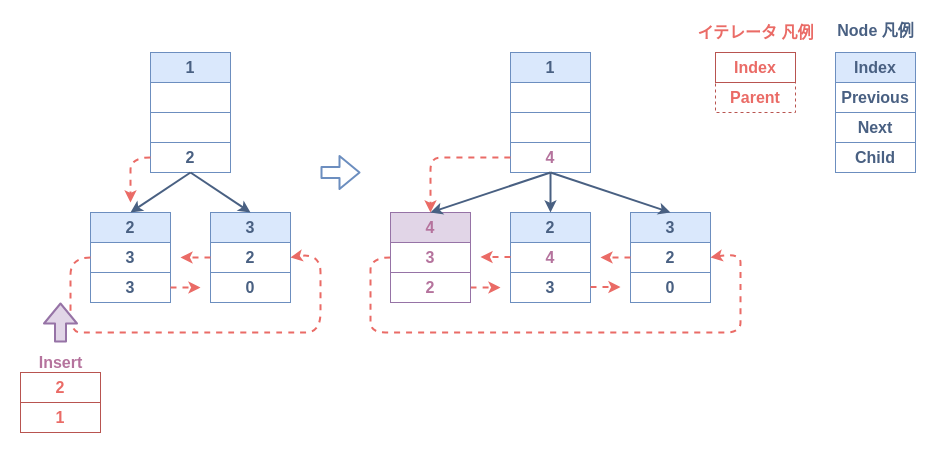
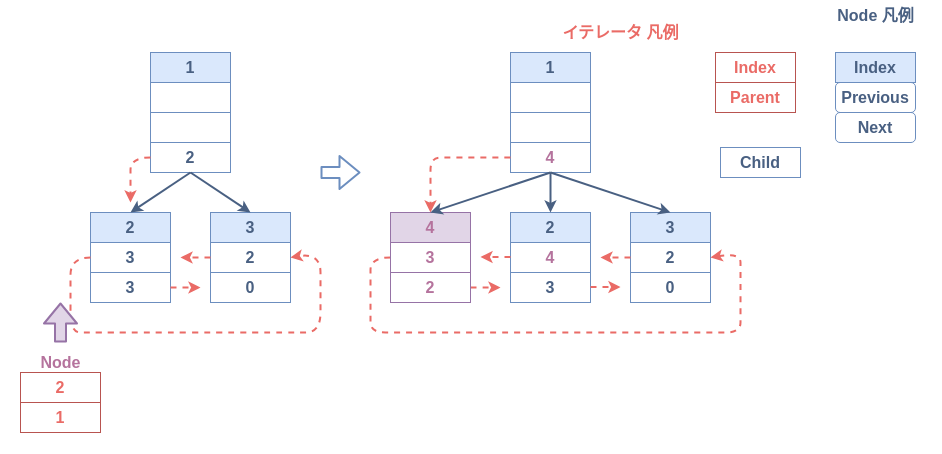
  <mxCell id="0" />
  <mxCell id="1" parent="0" />
  <mxCell id="2" value="&lt;b&gt;&lt;font style=&quot;font-size: 16px&quot; color=&quot;#496082&quot;&gt;2&lt;/font&gt;&lt;/b&gt;" style="rounded=0;whiteSpace=wrap;html=1;fillColor=#dae8fc;strokeColor=#6c8ebf;" parent="1" vertex="1"><mxGeometry x="90" y="212" width="80" height="30" as="geometry" /></mxCell>
  <mxCell id="3" value="&lt;b&gt;&lt;font style=&quot;font-size: 16px&quot; color=&quot;#496082&quot;&gt;3&lt;/font&gt;&lt;/b&gt;" style="rounded=0;whiteSpace=wrap;html=1;fillColor=none;strokeColor=#6c8ebf;" parent="1" vertex="1"><mxGeometry x="90" y="242" width="80" height="30" as="geometry" /></mxCell>
  <mxCell id="4" value="&lt;font color=&quot;#496082&quot; size=&quot;1&quot;&gt;&lt;b style=&quot;font-size: 16px&quot;&gt;3&lt;/b&gt;&lt;/font&gt;" style="rounded=0;whiteSpace=wrap;html=1;fillColor=none;strokeColor=#6c8ebf;" parent="1" vertex="1"><mxGeometry x="90" y="272" width="80" height="30" as="geometry" /></mxCell>
  <mxCell id="5" value="&lt;b&gt;&lt;font style=&quot;font-size: 16px&quot; color=&quot;#496082&quot;&gt;Index&lt;/font&gt;&lt;/b&gt;" style="rounded=0;whiteSpace=wrap;html=1;fillColor=#dae8fc;strokeColor=#6c8ebf;" parent="1" vertex="1"><mxGeometry x="835" y="52" width="80" height="30" as="geometry" /></mxCell>
- <mxCell id="6" value="&lt;b&gt;&lt;font style=&quot;font-size: 16px&quot; color=&quot;#496082&quot;&gt;Previous&lt;/font&gt;&lt;/b&gt;" style="rounded=0;whiteSpace=wrap;html=1;fillColor=none;strokeColor=#6c8ebf;" parent="1" vertex="1"><mxGeometry x="835" y="82" width="80" height="30" as="geometry" /></mxCell>
- <mxCell id="7" value="&lt;font color=&quot;#496082&quot; size=&quot;1&quot;&gt;&lt;b style=&quot;font-size: 16px&quot;&gt;Next&lt;/b&gt;&lt;/font&gt;" style="rounded=0;whiteSpace=wrap;html=1;fillColor=none;strokeColor=#6c8ebf;" parent="1" vertex="1"><mxGeometry x="835" y="112" width="80" height="30" as="geometry" /></mxCell>
- <mxCell id="8" value="&lt;b&gt;&lt;font color=&quot;#496082&quot; style=&quot;font-size: 16px&quot;&gt;Node 凡例&lt;/font&gt;&lt;/b&gt;" style="text;html=1;align=center;verticalAlign=middle;resizable=0;points=[];autosize=1;" parent="1" vertex="1"><mxGeometry x="830" y="20" width="90" height="20" as="geometry" /></mxCell>
+ <mxCell id="6" value="&lt;b&gt;&lt;font style=&quot;font-size: 16px&quot; color=&quot;#496082&quot;&gt;Previous&lt;/font&gt;&lt;/b&gt;" style="whiteSpace=wrap;html=1;fillColor=none;strokeColor=#6c8ebf;rounded=1;" parent="1" vertex="1"><mxGeometry x="835" y="82" width="80" height="30" as="geometry" /></mxCell>
+ <mxCell id="7" value="&lt;font color=&quot;#496082&quot; size=&quot;1&quot;&gt;&lt;b style=&quot;font-size: 16px&quot;&gt;Next&lt;/b&gt;&lt;/font&gt;" style="whiteSpace=wrap;html=1;fillColor=none;strokeColor=#6c8ebf;rounded=1;" parent="1" vertex="1"><mxGeometry x="835" y="112" width="80" height="30" as="geometry" /></mxCell>
+ <mxCell id="8" value="&lt;b&gt;&lt;font color=&quot;#496082&quot; style=&quot;font-size: 16px&quot;&gt;Node 凡例&lt;/font&gt;&lt;/b&gt;" style="text;html=1;align=center;verticalAlign=middle;resizable=0;points=[];autosize=1;" parent="1" vertex="1"><mxGeometry x="830" y="5" width="90" height="20" as="geometry" /></mxCell>
  <mxCell id="9" value="&lt;b&gt;&lt;font style=&quot;font-size: 16px&quot; color=&quot;#496082&quot;&gt;1&lt;/font&gt;&lt;/b&gt;" style="rounded=0;whiteSpace=wrap;html=1;fillColor=#dae8fc;strokeColor=#6c8ebf;" parent="1" vertex="1"><mxGeometry x="150" y="52" width="80" height="30" as="geometry" /></mxCell>
  <mxCell id="10" value="" style="rounded=0;whiteSpace=wrap;html=1;fillColor=none;strokeColor=#6c8ebf;" parent="1" vertex="1"><mxGeometry x="150" y="82" width="80" height="30" as="geometry" /></mxCell>
  <mxCell id="11" value="&lt;font color=&quot;#496082&quot; size=&quot;1&quot;&gt;&lt;b style=&quot;font-size: 16px&quot;&gt;2&lt;/b&gt;&lt;/font&gt;" style="rounded=0;whiteSpace=wrap;html=1;fillColor=none;strokeColor=#6c8ebf;" parent="1" vertex="1"><mxGeometry x="150" y="142" width="80" height="30" as="geometry" /></mxCell>
  <mxCell id="12" value="&lt;b&gt;&lt;font style=&quot;font-size: 16px&quot; color=&quot;#496082&quot;&gt;3&lt;/font&gt;&lt;/b&gt;" style="rounded=0;whiteSpace=wrap;html=1;fillColor=#dae8fc;strokeColor=#6c8ebf;" parent="1" vertex="1"><mxGeometry x="210" y="212" width="80" height="30" as="geometry" /></mxCell>
  <mxCell id="13" value="&lt;b&gt;&lt;font style=&quot;font-size: 16px&quot; color=&quot;#496082&quot;&gt;2&lt;/font&gt;&lt;/b&gt;" style="rounded=0;whiteSpace=wrap;html=1;fillColor=none;strokeColor=#6c8ebf;" parent="1" vertex="1"><mxGeometry x="210" y="242" width="80" height="30" as="geometry" /></mxCell>
  <mxCell id="14" value="&lt;font color=&quot;#496082&quot; size=&quot;1&quot;&gt;&lt;b style=&quot;font-size: 16px&quot;&gt;0&lt;/b&gt;&lt;/font&gt;" style="rounded=0;whiteSpace=wrap;html=1;fillColor=none;strokeColor=#6c8ebf;" parent="1" vertex="1"><mxGeometry x="210" y="272" width="80" height="30" as="geometry" /></mxCell>
  <mxCell id="15" value="" style="endArrow=classic;html=1;exitX=0.5;exitY=1;exitDx=0;exitDy=0;entryX=0.5;entryY=0;entryDx=0;entryDy=0;strokeColor=#496082;strokeWidth=2;" parent="1" source="11" target="2" edge="1"><mxGeometry width="50" height="50" relative="1" as="geometry"><mxPoint x="70" y="412" as="sourcePoint" /><mxPoint x="120" y="362" as="targetPoint" /></mxGeometry></mxCell>
  <mxCell id="16" value="" style="endArrow=classic;html=1;strokeColor=#496082;strokeWidth=2;exitX=0.5;exitY=1;exitDx=0;exitDy=0;entryX=0.5;entryY=0;entryDx=0;entryDy=0;" parent="1" source="11" target="12" edge="1"><mxGeometry width="50" height="50" relative="1" as="geometry"><mxPoint x="70" y="412" as="sourcePoint" /><mxPoint x="120" y="362" as="targetPoint" /></mxGeometry></mxCell>
- <mxCell id="17" value="&lt;font color=&quot;#496082&quot; size=&quot;1&quot;&gt;&lt;b style=&quot;font-size: 16px&quot;&gt;Child&lt;/b&gt;&lt;/font&gt;" style="rounded=0;whiteSpace=wrap;html=1;fillColor=none;strokeColor=#6c8ebf;" parent="1" vertex="1"><mxGeometry x="835" y="142" width="80" height="30" as="geometry" /></mxCell>
+ <mxCell id="17" value="&lt;font color=&quot;#496082&quot; size=&quot;1&quot;&gt;&lt;b style=&quot;font-size: 16px&quot;&gt;Child&lt;/b&gt;&lt;/font&gt;" style="rounded=0;whiteSpace=wrap;html=1;fillColor=none;strokeColor=#6c8ebf;" parent="1" vertex="1"><mxGeometry x="720" y="147" width="80" height="30" as="geometry" /></mxCell>
  <mxCell id="18" value="" style="rounded=0;whiteSpace=wrap;html=1;fillColor=none;strokeColor=#6c8ebf;" parent="1" vertex="1"><mxGeometry x="150" y="112" width="80" height="30" as="geometry" /></mxCell>
  <mxCell id="19" value="" style="endArrow=classic;html=1;strokeColor=#EA6B66;strokeWidth=2;dashed=1;exitX=1;exitY=0.5;exitDx=0;exitDy=0;" parent="1" source="4" edge="1"><mxGeometry width="50" height="50" relative="1" as="geometry"><mxPoint x="90" y="372" as="sourcePoint" /><mxPoint x="200" y="287" as="targetPoint" /></mxGeometry></mxCell>
  <mxCell id="20" value="" style="endArrow=classic;html=1;dashed=1;strokeColor=#EA6B66;strokeWidth=2;exitX=0;exitY=0.5;exitDx=0;exitDy=0;" parent="1" source="13" edge="1"><mxGeometry width="50" height="50" relative="1" as="geometry"><mxPoint x="200" y="262" as="sourcePoint" /><mxPoint x="180" y="257" as="targetPoint" /></mxGeometry></mxCell>
  <mxCell id="21" value="" style="curved=1;endArrow=classic;html=1;dashed=1;strokeColor=#EA6B66;strokeWidth=2;exitX=0;exitY=0.5;exitDx=0;exitDy=0;entryX=1;entryY=0.5;entryDx=0;entryDy=0;" parent="1" source="3" target="13" edge="1"><mxGeometry width="50" height="50" relative="1" as="geometry"><mxPoint x="90" y="372" as="sourcePoint" /><mxPoint x="140" y="322" as="targetPoint" /><Array as="points"><mxPoint x="70" y="257" /><mxPoint x="70" y="292" /><mxPoint x="70" y="332" /><mxPoint x="90" y="332" /><mxPoint x="290" y="332" /><mxPoint x="320" y="332" /><mxPoint x="320" y="292" /><mxPoint x="320" y="252" /></Array></mxGeometry></mxCell>
  <mxCell id="22" value="" style="curved=1;endArrow=classic;html=1;dashed=1;strokeColor=#EA6B66;strokeWidth=2;exitX=0;exitY=0.5;exitDx=0;exitDy=0;" parent="1" source="11" edge="1"><mxGeometry width="50" height="50" relative="1" as="geometry"><mxPoint x="70" y="402" as="sourcePoint" /><mxPoint x="130" y="202" as="targetPoint" /><Array as="points"><mxPoint x="130" y="157" /><mxPoint x="130" y="182" /></Array></mxGeometry></mxCell>
  <mxCell id="23" value="&lt;b&gt;&lt;font style=&quot;font-size: 16px&quot; color=&quot;#496082&quot;&gt;2&lt;/font&gt;&lt;/b&gt;" style="rounded=0;whiteSpace=wrap;html=1;fillColor=#dae8fc;strokeColor=#6c8ebf;" parent="1" vertex="1"><mxGeometry x="510" y="212" width="80" height="30" as="geometry" /></mxCell>
  <mxCell id="24" value="&lt;b&gt;&lt;font style=&quot;font-size: 16px&quot; color=&quot;#b5739d&quot;&gt;4&lt;/font&gt;&lt;/b&gt;" style="rounded=0;whiteSpace=wrap;html=1;fillColor=none;strokeColor=#6c8ebf;" parent="1" vertex="1"><mxGeometry x="510" y="242" width="80" height="30" as="geometry" /></mxCell>
  <mxCell id="25" value="&lt;font size=&quot;1&quot; color=&quot;#496082&quot;&gt;&lt;b style=&quot;font-size: 16px&quot;&gt;3&lt;/b&gt;&lt;/font&gt;" style="rounded=0;whiteSpace=wrap;html=1;fillColor=none;strokeColor=#6c8ebf;" parent="1" vertex="1"><mxGeometry x="510" y="272" width="80" height="30" as="geometry" /></mxCell>
  <mxCell id="26" value="&lt;b&gt;&lt;font style=&quot;font-size: 16px&quot; color=&quot;#496082&quot;&gt;1&lt;/font&gt;&lt;/b&gt;" style="rounded=0;whiteSpace=wrap;html=1;fillColor=#dae8fc;strokeColor=#6c8ebf;" parent="1" vertex="1"><mxGeometry x="510" y="52" width="80" height="30" as="geometry" /></mxCell>
  <mxCell id="27" value="" style="rounded=0;whiteSpace=wrap;html=1;fillColor=none;strokeColor=#6c8ebf;" parent="1" vertex="1"><mxGeometry x="510" y="82" width="80" height="30" as="geometry" /></mxCell>
  <mxCell id="28" value="&lt;font size=&quot;1&quot; color=&quot;#b5739d&quot;&gt;&lt;b style=&quot;font-size: 16px&quot;&gt;4&lt;/b&gt;&lt;/font&gt;" style="rounded=0;whiteSpace=wrap;html=1;fillColor=none;strokeColor=#6c8ebf;" parent="1" vertex="1"><mxGeometry x="510" y="142" width="80" height="30" as="geometry" /></mxCell>
  <mxCell id="29" value="&lt;b&gt;&lt;font style=&quot;font-size: 16px&quot; color=&quot;#496082&quot;&gt;3&lt;/font&gt;&lt;/b&gt;" style="rounded=0;whiteSpace=wrap;html=1;fillColor=#dae8fc;strokeColor=#6c8ebf;" parent="1" vertex="1"><mxGeometry x="630" y="212" width="80" height="30" as="geometry" /></mxCell>
  <mxCell id="30" value="&lt;b&gt;&lt;font style=&quot;font-size: 16px&quot; color=&quot;#496082&quot;&gt;2&lt;/font&gt;&lt;/b&gt;" style="rounded=0;whiteSpace=wrap;html=1;fillColor=none;strokeColor=#6c8ebf;" parent="1" vertex="1"><mxGeometry x="630" y="242" width="80" height="30" as="geometry" /></mxCell>
  <mxCell id="31" value="&lt;font size=&quot;1&quot; color=&quot;#496082&quot;&gt;&lt;b style=&quot;font-size: 16px&quot;&gt;0&lt;/b&gt;&lt;/font&gt;" style="rounded=0;whiteSpace=wrap;html=1;fillColor=none;strokeColor=#6c8ebf;" parent="1" vertex="1"><mxGeometry x="630" y="272" width="80" height="30" as="geometry" /></mxCell>
  <mxCell id="32" value="" style="endArrow=classic;html=1;exitX=0.5;exitY=1;exitDx=0;exitDy=0;entryX=0.5;entryY=0;entryDx=0;entryDy=0;strokeColor=#496082;strokeWidth=2;" parent="1" source="28" target="23" edge="1"><mxGeometry width="50" height="50" relative="1" as="geometry"><mxPoint x="430" y="412" as="sourcePoint" /><mxPoint x="480" y="362" as="targetPoint" /></mxGeometry></mxCell>
  <mxCell id="33" value="" style="endArrow=classic;html=1;strokeColor=#496082;strokeWidth=2;exitX=0.5;exitY=1;exitDx=0;exitDy=0;entryX=0.5;entryY=0;entryDx=0;entryDy=0;" parent="1" source="28" target="29" edge="1"><mxGeometry width="50" height="50" relative="1" as="geometry"><mxPoint x="430" y="412" as="sourcePoint" /><mxPoint x="480" y="362" as="targetPoint" /></mxGeometry></mxCell>
  <mxCell id="34" value="" style="rounded=0;whiteSpace=wrap;html=1;fillColor=none;strokeColor=#6c8ebf;" parent="1" vertex="1"><mxGeometry x="510" y="112" width="80" height="30" as="geometry" /></mxCell>
  <mxCell id="35" value="" style="endArrow=classic;html=1;strokeColor=#EA6B66;strokeWidth=2;dashed=1;exitX=1;exitY=0.5;exitDx=0;exitDy=0;" parent="1" source="41" edge="1"><mxGeometry width="50" height="50" relative="1" as="geometry"><mxPoint x="480" y="287" as="sourcePoint" /><mxPoint x="500" y="287" as="targetPoint" /><Array as="points"><mxPoint x="490" y="287" /></Array></mxGeometry></mxCell>
  <mxCell id="36" value="" style="endArrow=classic;html=1;dashed=1;strokeColor=#EA6B66;strokeWidth=2;exitX=0;exitY=0.5;exitDx=0;exitDy=0;" parent="1" source="30" edge="1"><mxGeometry width="50" height="50" relative="1" as="geometry"><mxPoint x="620" y="257" as="sourcePoint" /><mxPoint x="600" y="257" as="targetPoint" /></mxGeometry></mxCell>
  <mxCell id="37" value="" style="curved=1;endArrow=classic;html=1;dashed=1;strokeColor=#EA6B66;strokeWidth=2;entryX=1;entryY=0.5;entryDx=0;entryDy=0;" parent="1" target="30" edge="1"><mxGeometry width="50" height="50" relative="1" as="geometry"><mxPoint x="390" y="257" as="sourcePoint" /><mxPoint x="720" y="257" as="targetPoint" /><Array as="points"><mxPoint x="370" y="257" /><mxPoint x="370" y="282" /><mxPoint x="370" y="312" /><mxPoint x="370" y="332" /><mxPoint x="400" y="332" /><mxPoint x="710" y="332" /><mxPoint x="740" y="332" /><mxPoint x="740" y="312" /><mxPoint x="740" y="272" /><mxPoint x="740" y="252" /></Array></mxGeometry></mxCell>
  <mxCell id="38" value="" style="curved=1;endArrow=classic;html=1;dashed=1;strokeColor=#EA6B66;strokeWidth=2;exitX=0;exitY=0.5;exitDx=0;exitDy=0;" parent="1" source="28" edge="1"><mxGeometry width="50" height="50" relative="1" as="geometry"><mxPoint x="430" y="402" as="sourcePoint" /><mxPoint x="430" y="212" as="targetPoint" /><Array as="points"><mxPoint x="450" y="157" /><mxPoint x="430" y="157" /><mxPoint x="430" y="182" /></Array></mxGeometry></mxCell>
  <mxCell id="39" value="&lt;b&gt;&lt;font style=&quot;font-size: 16px&quot; color=&quot;#b5739d&quot;&gt;4&lt;/font&gt;&lt;/b&gt;" style="rounded=0;whiteSpace=wrap;html=1;fillColor=#e1d5e7;strokeColor=#9673a6;" parent="1" vertex="1"><mxGeometry x="390" y="212" width="80" height="30" as="geometry" /></mxCell>
  <mxCell id="40" value="&lt;b&gt;&lt;font style=&quot;font-size: 16px&quot; color=&quot;#b5739d&quot;&gt;3&lt;/font&gt;&lt;/b&gt;" style="rounded=0;whiteSpace=wrap;html=1;fillColor=none;strokeColor=#9673a6;" parent="1" vertex="1"><mxGeometry x="390" y="242" width="80" height="30" as="geometry" /></mxCell>
  <mxCell id="41" value="&lt;font size=&quot;1&quot; color=&quot;#b5739d&quot;&gt;&lt;b style=&quot;font-size: 16px&quot;&gt;2&lt;/b&gt;&lt;/font&gt;" style="rounded=0;whiteSpace=wrap;html=1;fillColor=none;strokeColor=#9673a6;" parent="1" vertex="1"><mxGeometry x="390" y="272" width="80" height="30" as="geometry" /></mxCell>
  <mxCell id="42" value="" style="shape=flexArrow;endArrow=classic;html=1;strokeColor=#9673a6;strokeWidth=2;fillColor=#e1d5e7;" parent="1" edge="1"><mxGeometry width="50" height="50" relative="1" as="geometry"><mxPoint x="60" y="342" as="sourcePoint" /><mxPoint x="60" y="302" as="targetPoint" /></mxGeometry></mxCell>
  <mxCell id="43" value="" style="endArrow=classic;html=1;dashed=1;strokeColor=#EA6B66;strokeWidth=2;exitX=0;exitY=0.5;exitDx=0;exitDy=0;" parent="1" edge="1"><mxGeometry width="50" height="50" relative="1" as="geometry"><mxPoint x="510" y="256.5" as="sourcePoint" /><mxPoint x="480" y="256.5" as="targetPoint" /></mxGeometry></mxCell>
- <mxCell id="44" value="&lt;b&gt;&lt;font color=&quot;#b5739d&quot; style=&quot;font-size: 16px&quot;&gt;Insert&lt;/font&gt;&lt;/b&gt;" style="text;html=1;align=center;verticalAlign=middle;resizable=0;points=[];autosize=1;" parent="1" vertex="1"><mxGeometry y="352" width="60" height="20" as="geometry" x="30" /></mxCell>
+ <mxCell id="44" value="&lt;b&gt;&lt;font color=&quot;#b5739d&quot; style=&quot;font-size: 16px&quot;&gt;Node&lt;/font&gt;&lt;/b&gt;" style="text;html=1;align=center;verticalAlign=middle;resizable=0;points=[];autosize=1;" parent="1" vertex="1"><mxGeometry y="352" width="60" height="20" as="geometry" x="30" /></mxCell>
  <mxCell id="45" value="" style="shape=flexArrow;endArrow=classic;html=1;strokeColor=#6c8ebf;strokeWidth=2;fillColor=none;" parent="1" edge="1"><mxGeometry width="50" height="50" relative="1" as="geometry"><mxPoint x="320" y="172" as="sourcePoint" /><mxPoint x="360" y="172" as="targetPoint" /></mxGeometry></mxCell>
  <mxCell id="46" value="" style="endArrow=classic;html=1;strokeColor=#EA6B66;strokeWidth=2;dashed=1;exitX=1;exitY=0.5;exitDx=0;exitDy=0;" parent="1" edge="1"><mxGeometry width="50" height="50" relative="1" as="geometry"><mxPoint x="590" y="286.5" as="sourcePoint" /><mxPoint x="620" y="286.5" as="targetPoint" /></mxGeometry></mxCell>
  <mxCell id="47" value="&lt;font color=&quot;#ea6b66&quot; size=&quot;1&quot;&gt;&lt;b style=&quot;font-size: 16px&quot;&gt;2&lt;/b&gt;&lt;/font&gt;" style="rounded=0;whiteSpace=wrap;html=1;fillColor=none;strokeColor=#b85450;" parent="1" vertex="1"><mxGeometry x="20" y="372" width="80" height="30" as="geometry" /></mxCell>
  <mxCell id="48" value="&lt;font size=&quot;1&quot; color=&quot;#ea6b66&quot;&gt;&lt;b style=&quot;font-size: 16px&quot;&gt;1&lt;/b&gt;&lt;/font&gt;" style="rounded=0;whiteSpace=wrap;html=1;fillColor=none;strokeColor=#b85450;" parent="1" vertex="1"><mxGeometry x="20" y="402" width="80" height="30" as="geometry" /></mxCell>
  <mxCell id="49" value="&lt;b&gt;&lt;font style=&quot;font-size: 16px&quot; color=&quot;#ea6b66&quot;&gt;Index&lt;/font&gt;&lt;/b&gt;" style="rounded=0;whiteSpace=wrap;html=1;fillColor=none;strokeColor=#b85450;" parent="1" vertex="1"><mxGeometry x="715" y="52" width="80" height="30" as="geometry" /></mxCell>
- <mxCell id="50" value="&lt;b&gt;&lt;font style=&quot;font-size: 16px&quot; color=&quot;#ea6b66&quot;&gt;Parent&lt;/font&gt;&lt;/b&gt;" style="rounded=0;whiteSpace=wrap;html=1;fillColor=none;strokeColor=#b85450;dashed=1;" parent="1" vertex="1"><mxGeometry x="715" y="82" width="80" height="30" as="geometry" /></mxCell>
- <mxCell id="51" value="&lt;b&gt;&lt;font style=&quot;font-size: 16px&quot; color=&quot;#ea6b66&quot;&gt;イテレータ 凡例&lt;/font&gt;&lt;/b&gt;" style="text;html=1;align=center;verticalAlign=middle;resizable=0;points=[];autosize=1;" parent="1" vertex="1"><mxGeometry x="690" y="22" width="130" height="20" as="geometry" /></mxCell>
+ <mxCell id="50" value="&lt;b&gt;&lt;font style=&quot;font-size: 16px&quot; color=&quot;#ea6b66&quot;&gt;Parent&lt;/font&gt;&lt;/b&gt;" style="rounded=0;whiteSpace=wrap;html=1;fillColor=none;strokeColor=#b85450;" parent="1" vertex="1"><mxGeometry x="715" y="82" width="80" height="30" as="geometry" /></mxCell>
+ <mxCell id="51" value="&lt;b&gt;&lt;font style=&quot;font-size: 16px&quot; color=&quot;#ea6b66&quot;&gt;イテレータ 凡例&lt;/font&gt;&lt;/b&gt;" style="text;html=1;align=center;verticalAlign=middle;resizable=0;points=[];autosize=1;" parent="1" vertex="1"><mxGeometry x="555" y="22" width="130" height="20" as="geometry" /></mxCell>
  <mxCell id="52" value="" style="endArrow=classic;html=1;strokeColor=#496082;strokeWidth=2;entryX=0.5;entryY=0;entryDx=0;entryDy=0;" parent="1" target="39" edge="1"><mxGeometry width="50" height="50" relative="1" as="geometry"><mxPoint x="550" y="172" as="sourcePoint" /><mxPoint x="320" y="642" as="targetPoint" /></mxGeometry></mxCell>
